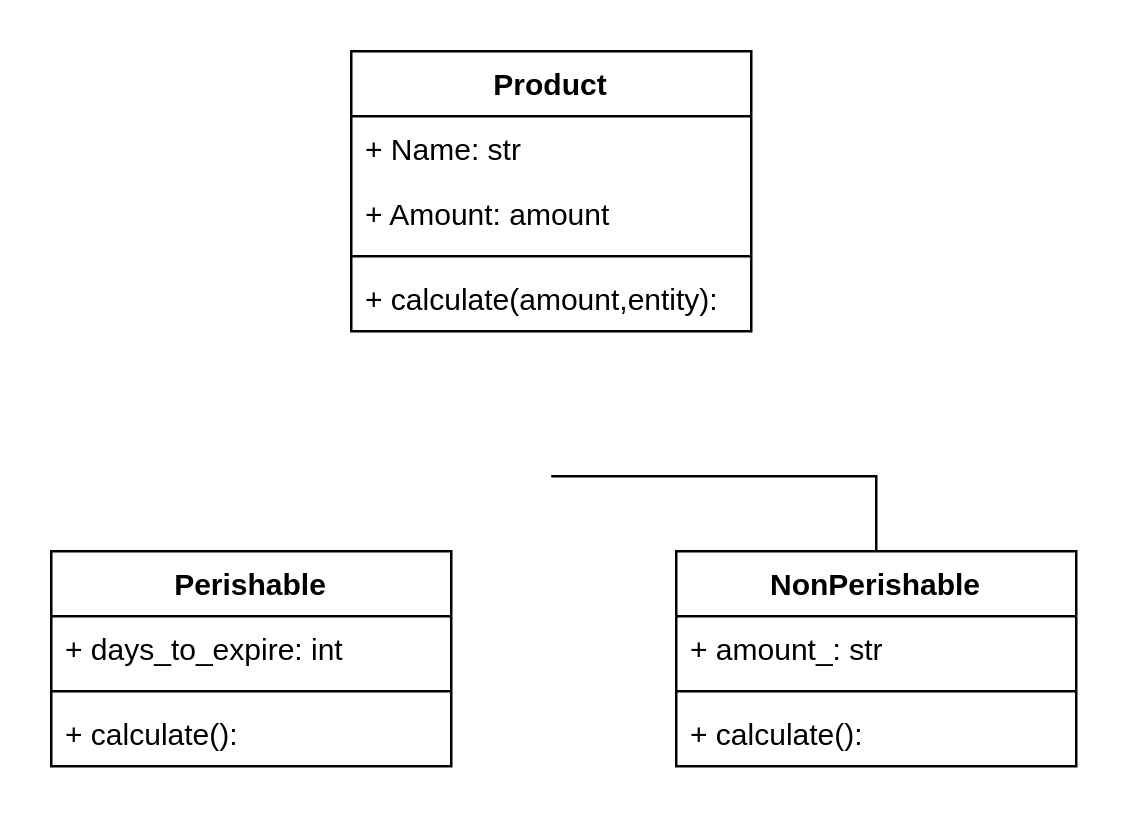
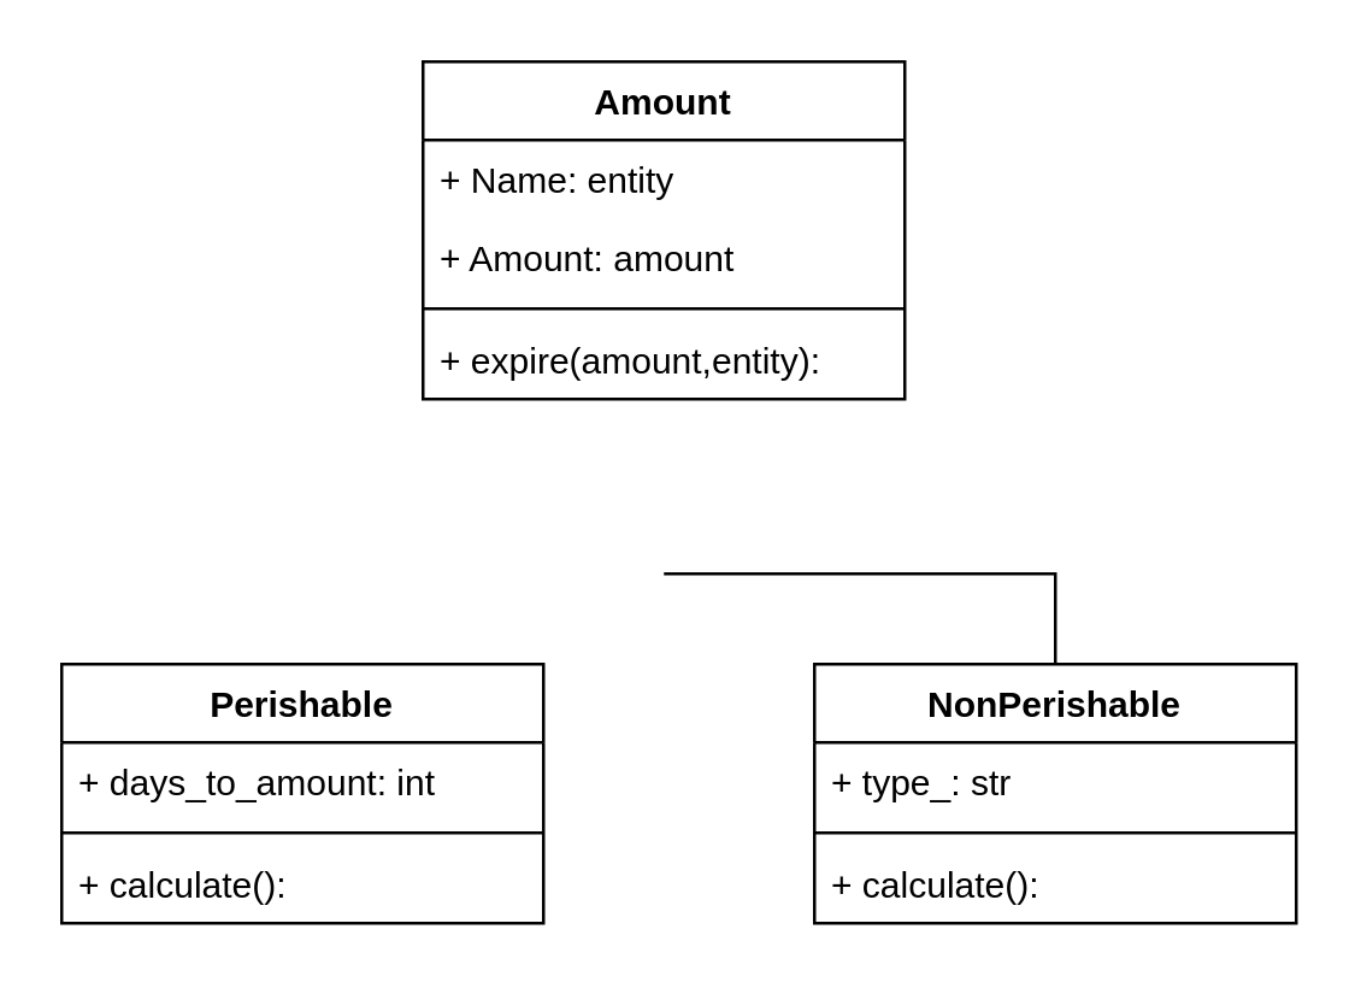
  <mxCell id="0" />
  <mxCell id="1" parent="0" />
- <mxCell id="2" value="Product" style="swimlane;fontStyle=1;align=center;verticalAlign=top;childLayout=stackLayout;horizontal=1;startSize=26;horizontalStack=0;resizeParent=1;resizeParentMax=0;resizeLast=0;collapsible=1;marginBottom=0;" parent="1" vertex="1"><mxGeometry x="140" y="20" width="160" height="112" as="geometry" /></mxCell>
- <mxCell id="3" value="+ Name: str" style="text;strokeColor=none;fillColor=none;align=left;verticalAlign=top;spacingLeft=4;spacingRight=4;overflow=hidden;rotatable=0;points=[[0,0.5],[1,0.5]];portConstraint=eastwest;" parent="2" vertex="1"><mxGeometry y="26" width="160" height="26" as="geometry" /></mxCell>
+ <mxCell id="2" value="Amount" style="swimlane;fontStyle=1;align=center;verticalAlign=top;childLayout=stackLayout;horizontal=1;startSize=26;horizontalStack=0;resizeParent=1;resizeParentMax=0;resizeLast=0;collapsible=1;marginBottom=0;" parent="1" vertex="1"><mxGeometry x="140" y="20" width="160" height="112" as="geometry" /></mxCell>
+ <mxCell id="3" value="+ Name: entity" style="text;strokeColor=none;fillColor=none;align=left;verticalAlign=top;spacingLeft=4;spacingRight=4;overflow=hidden;rotatable=0;points=[[0,0.5],[1,0.5]];portConstraint=eastwest;" parent="2" vertex="1"><mxGeometry y="26" width="160" height="26" as="geometry" /></mxCell>
  <mxCell id="4" value="+ Amount: amount" style="text;strokeColor=none;fillColor=none;align=left;verticalAlign=top;spacingLeft=4;spacingRight=4;overflow=hidden;rotatable=0;points=[[0,0.5],[1,0.5]];portConstraint=eastwest;" parent="2" vertex="1"><mxGeometry y="52" width="160" height="26" as="geometry" /></mxCell>
  <mxCell id="5" value="" style="line;strokeWidth=1;fillColor=none;align=left;verticalAlign=middle;spacingTop=-1;spacingLeft=3;spacingRight=3;rotatable=0;labelPosition=right;points=[];portConstraint=eastwest;" parent="2" vertex="1"><mxGeometry y="78" width="160" height="8" as="geometry" /></mxCell>
- <mxCell id="6" value="+ calculate(amount,entity): " style="text;strokeColor=none;fillColor=none;align=left;verticalAlign=top;spacingLeft=4;spacingRight=4;overflow=hidden;rotatable=0;points=[[0,0.5],[1,0.5]];portConstraint=eastwest;" parent="2" vertex="1"><mxGeometry y="86" width="160" height="26" as="geometry" /></mxCell>
+ <mxCell id="6" value="+ expire(amount,entity): " style="text;strokeColor=none;fillColor=none;align=left;verticalAlign=top;spacingLeft=4;spacingRight=4;overflow=hidden;rotatable=0;points=[[0,0.5],[1,0.5]];portConstraint=eastwest;" parent="2" vertex="1"><mxGeometry y="86" width="160" height="26" as="geometry" /></mxCell>
  <mxCell id="7" value="Perishable" style="swimlane;fontStyle=1;align=center;verticalAlign=top;childLayout=stackLayout;horizontal=1;startSize=26;horizontalStack=0;resizeParent=1;resizeParentMax=0;resizeLast=0;collapsible=1;marginBottom=0;" parent="1" vertex="1"><mxGeometry x="20" y="220" width="160" height="86" as="geometry"><mxRectangle x="80" y="240" width="80" height="26" as="alternateBounds" /></mxGeometry></mxCell>
- <mxCell id="8" value="+ days_to_expire: int" style="text;strokeColor=none;fillColor=none;align=left;verticalAlign=top;spacingLeft=4;spacingRight=4;overflow=hidden;rotatable=0;points=[[0,0.5],[1,0.5]];portConstraint=eastwest;" parent="7" vertex="1"><mxGeometry y="26" width="160" height="26" as="geometry" /></mxCell>
+ <mxCell id="8" value="+ days_to_amount: int" style="text;strokeColor=none;fillColor=none;align=left;verticalAlign=top;spacingLeft=4;spacingRight=4;overflow=hidden;rotatable=0;points=[[0,0.5],[1,0.5]];portConstraint=eastwest;" parent="7" vertex="1"><mxGeometry y="26" width="160" height="26" as="geometry" /></mxCell>
  <mxCell id="9" value="" style="line;strokeWidth=1;fillColor=none;align=left;verticalAlign=middle;spacingTop=-1;spacingLeft=3;spacingRight=3;rotatable=0;labelPosition=right;points=[];portConstraint=eastwest;" parent="7" vertex="1"><mxGeometry y="52" width="160" height="8" as="geometry" /></mxCell>
  <mxCell id="10" value="+ calculate():" style="text;strokeColor=none;fillColor=none;align=left;verticalAlign=top;spacingLeft=4;spacingRight=4;overflow=hidden;rotatable=0;points=[[0,0.5],[1,0.5]];portConstraint=eastwest;" parent="7" vertex="1"><mxGeometry y="60" width="160" height="26" as="geometry" /></mxCell>
  <mxCell id="11" value="NonPerishable" style="swimlane;fontStyle=1;align=center;verticalAlign=top;childLayout=stackLayout;horizontal=1;startSize=26;horizontalStack=0;resizeParent=1;resizeParentMax=0;resizeLast=0;collapsible=1;marginBottom=0;" parent="1" vertex="1"><mxGeometry x="270" y="220" width="160" height="86" as="geometry" /></mxCell>
- <mxCell id="12" value="+ amount_: str" style="text;strokeColor=none;fillColor=none;align=left;verticalAlign=top;spacingLeft=4;spacingRight=4;overflow=hidden;rotatable=0;points=[[0,0.5],[1,0.5]];portConstraint=eastwest;" parent="11" vertex="1"><mxGeometry y="26" width="160" height="26" as="geometry" /></mxCell>
+ <mxCell id="12" value="+ type_: str" style="text;strokeColor=none;fillColor=none;align=left;verticalAlign=top;spacingLeft=4;spacingRight=4;overflow=hidden;rotatable=0;points=[[0,0.5],[1,0.5]];portConstraint=eastwest;" parent="11" vertex="1"><mxGeometry y="26" width="160" height="26" as="geometry" /></mxCell>
  <mxCell id="13" value="" style="line;strokeWidth=1;fillColor=none;align=left;verticalAlign=middle;spacingTop=-1;spacingLeft=3;spacingRight=3;rotatable=0;labelPosition=right;points=[];portConstraint=eastwest;" parent="11" vertex="1"><mxGeometry y="52" width="160" height="8" as="geometry" /></mxCell>
  <mxCell id="14" value="+ calculate():" style="text;strokeColor=none;fillColor=none;align=left;verticalAlign=top;spacingLeft=4;spacingRight=4;overflow=hidden;rotatable=0;points=[[0,0.5],[1,0.5]];portConstraint=eastwest;" parent="11" vertex="1"><mxGeometry y="60" width="160" height="26" as="geometry" /></mxCell>
  <mxCell id="15" value="" style="endArrow=none;endSize=16;endFill=0;html=1;rounded=0;edgeStyle=orthogonalEdgeStyle;exitX=0.5;exitY=0;exitDx=0;exitDy=0;" edge="1" parent="1" source="11"><mxGeometry width="160" relative="1" as="geometry"><mxPoint x="380" y="200" as="sourcePoint" /><mxPoint x="220" y="190" as="targetPoint" /><Array as="points"><mxPoint x="350" y="190" /><mxPoint x="220" y="190" /><mxPoint x="220" y="190" /></Array></mxGeometry></mxCell>
